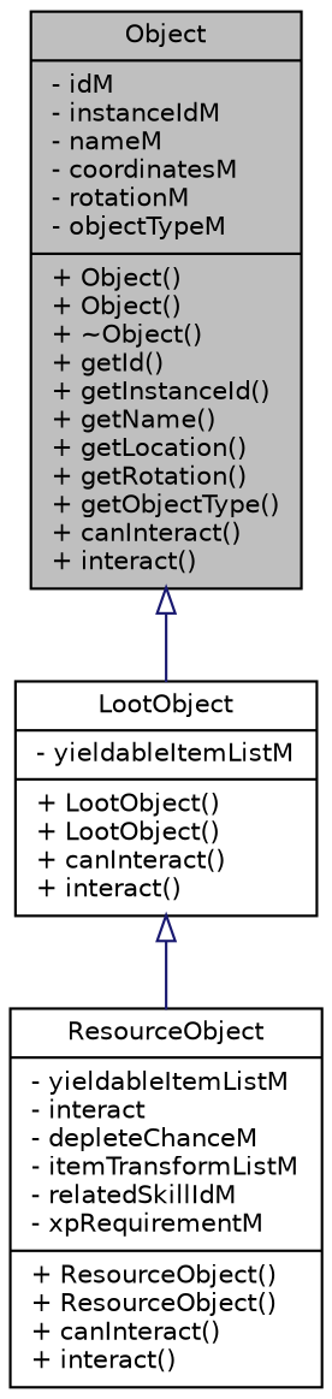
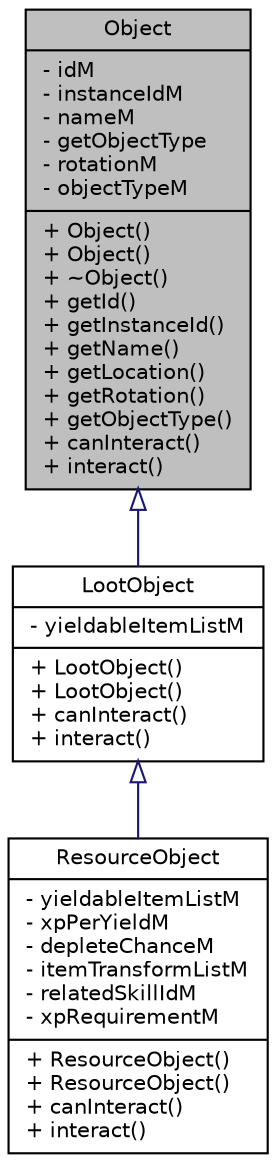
  digraph {
    node [color=black fillcolor=white fontname=Helvetica fontsize=10 shape=record style=filled]
    edge [arrowtail=onormal color=midnightblue dir=back fontname=Helvetica fontsize=10 labelfontname=Helvetica labelfontsize=10 style=solid]
-   n1 [fillcolor=grey75 fontcolor=black height=0.2 label="{Object\n|- idM\l- instanceIdM\l- nameM\l- coordinatesM\l- rotationM\l- objectTypeM\l|+ Object()\l+ Object()\l+ ~Object()\l+ getId()\l+ getInstanceId()\l+ getName()\l+ getLocation()\l+ getRotation()\l+ getObjectType()\l+ canInteract()\l+ interact()\l}" width=0.4]
+   n1 [fillcolor=grey75 fontcolor=black height=0.2 label="{Object\n|- idM\l- instanceIdM\l- nameM\l- getObjectType\l- rotationM\l- objectTypeM\l|+ Object()\l+ Object()\l+ ~Object()\l+ getId()\l+ getInstanceId()\l+ getName()\l+ getLocation()\l+ getRotation()\l+ getObjectType()\l+ canInteract()\l+ interact()\l}" width=0.4]
    n2 [height=0.2 label="{LootObject\n|- yieldableItemListM\l|+ LootObject()\l+ LootObject()\l+ canInteract()\l+ interact()\l}" width=0.4]
-   n3 [height=0.2 label="{ResourceObject\n|- yieldableItemListM\l- interact\l- depleteChanceM\l- itemTransformListM\l- relatedSkillIdM\l- xpRequirementM\l|+ ResourceObject()\l+ ResourceObject()\l+ canInteract()\l+ interact()\l}" width=0.4]
+   n3 [height=0.2 label="{ResourceObject\n|- yieldableItemListM\l- xpPerYieldM\l- depleteChanceM\l- itemTransformListM\l- relatedSkillIdM\l- xpRequirementM\l|+ ResourceObject()\l+ ResourceObject()\l+ canInteract()\l+ interact()\l}" width=0.4]
    n1 -> n2
    n2 -> n3
  }
